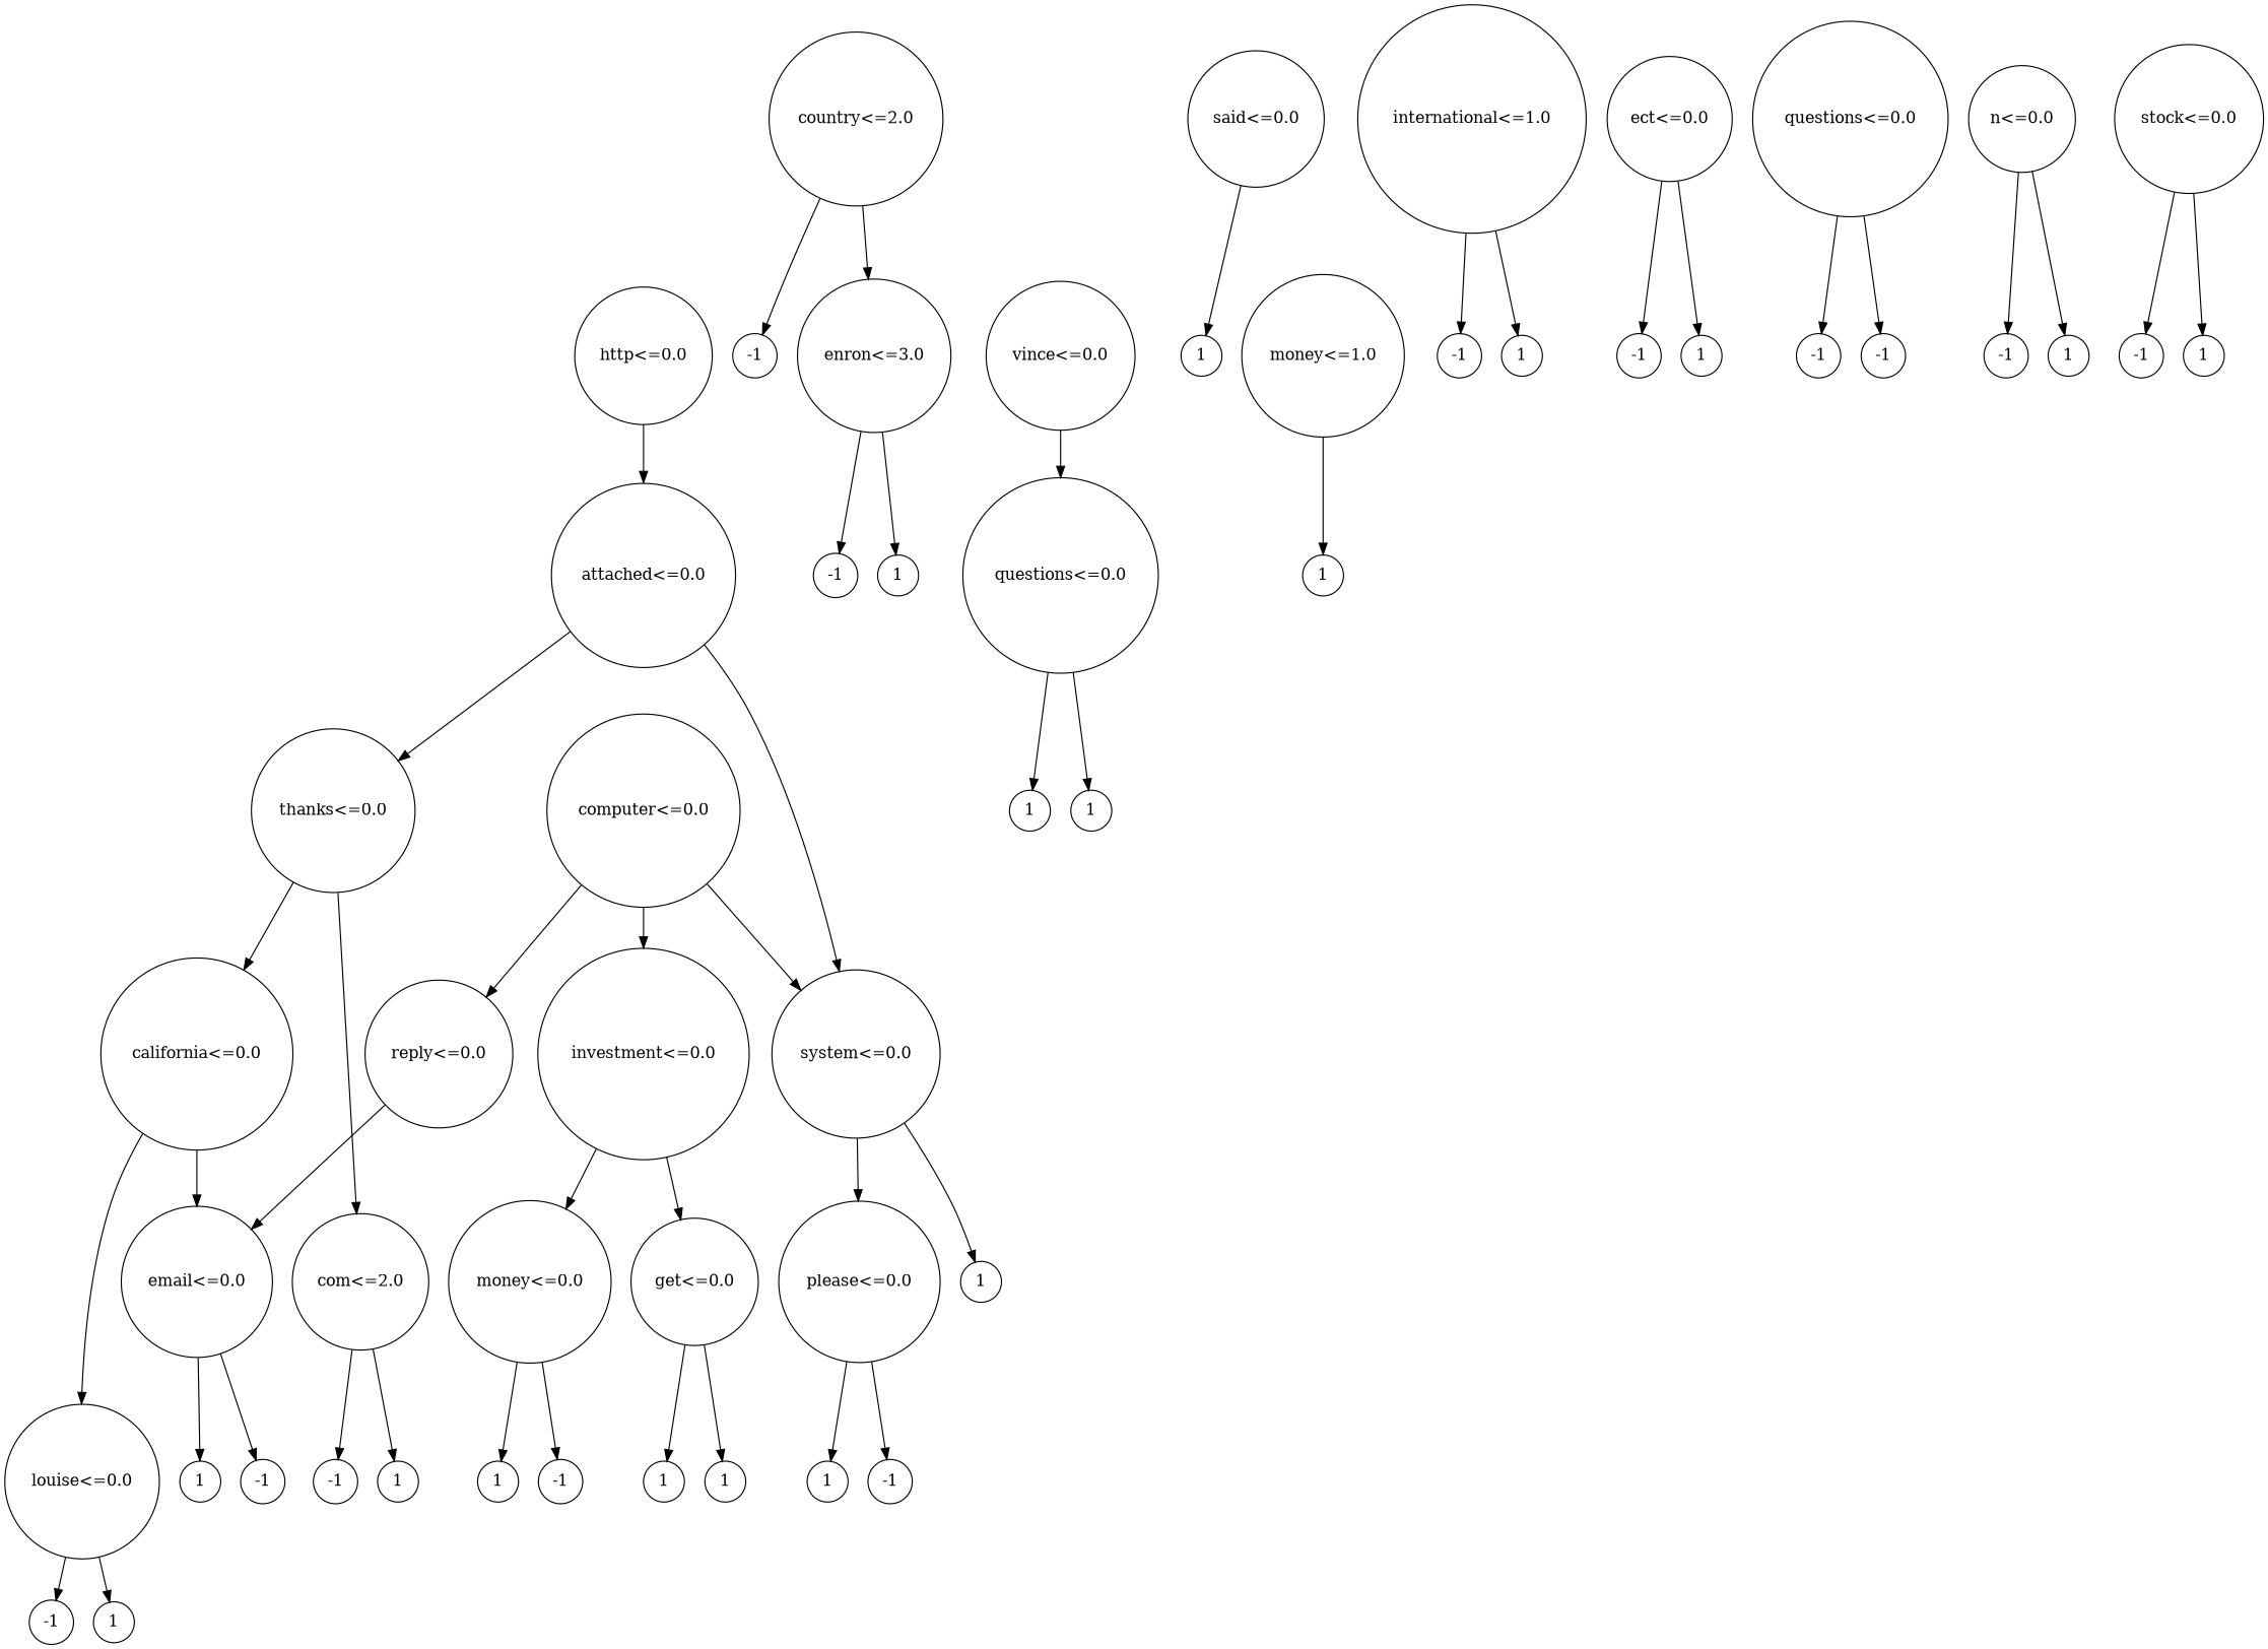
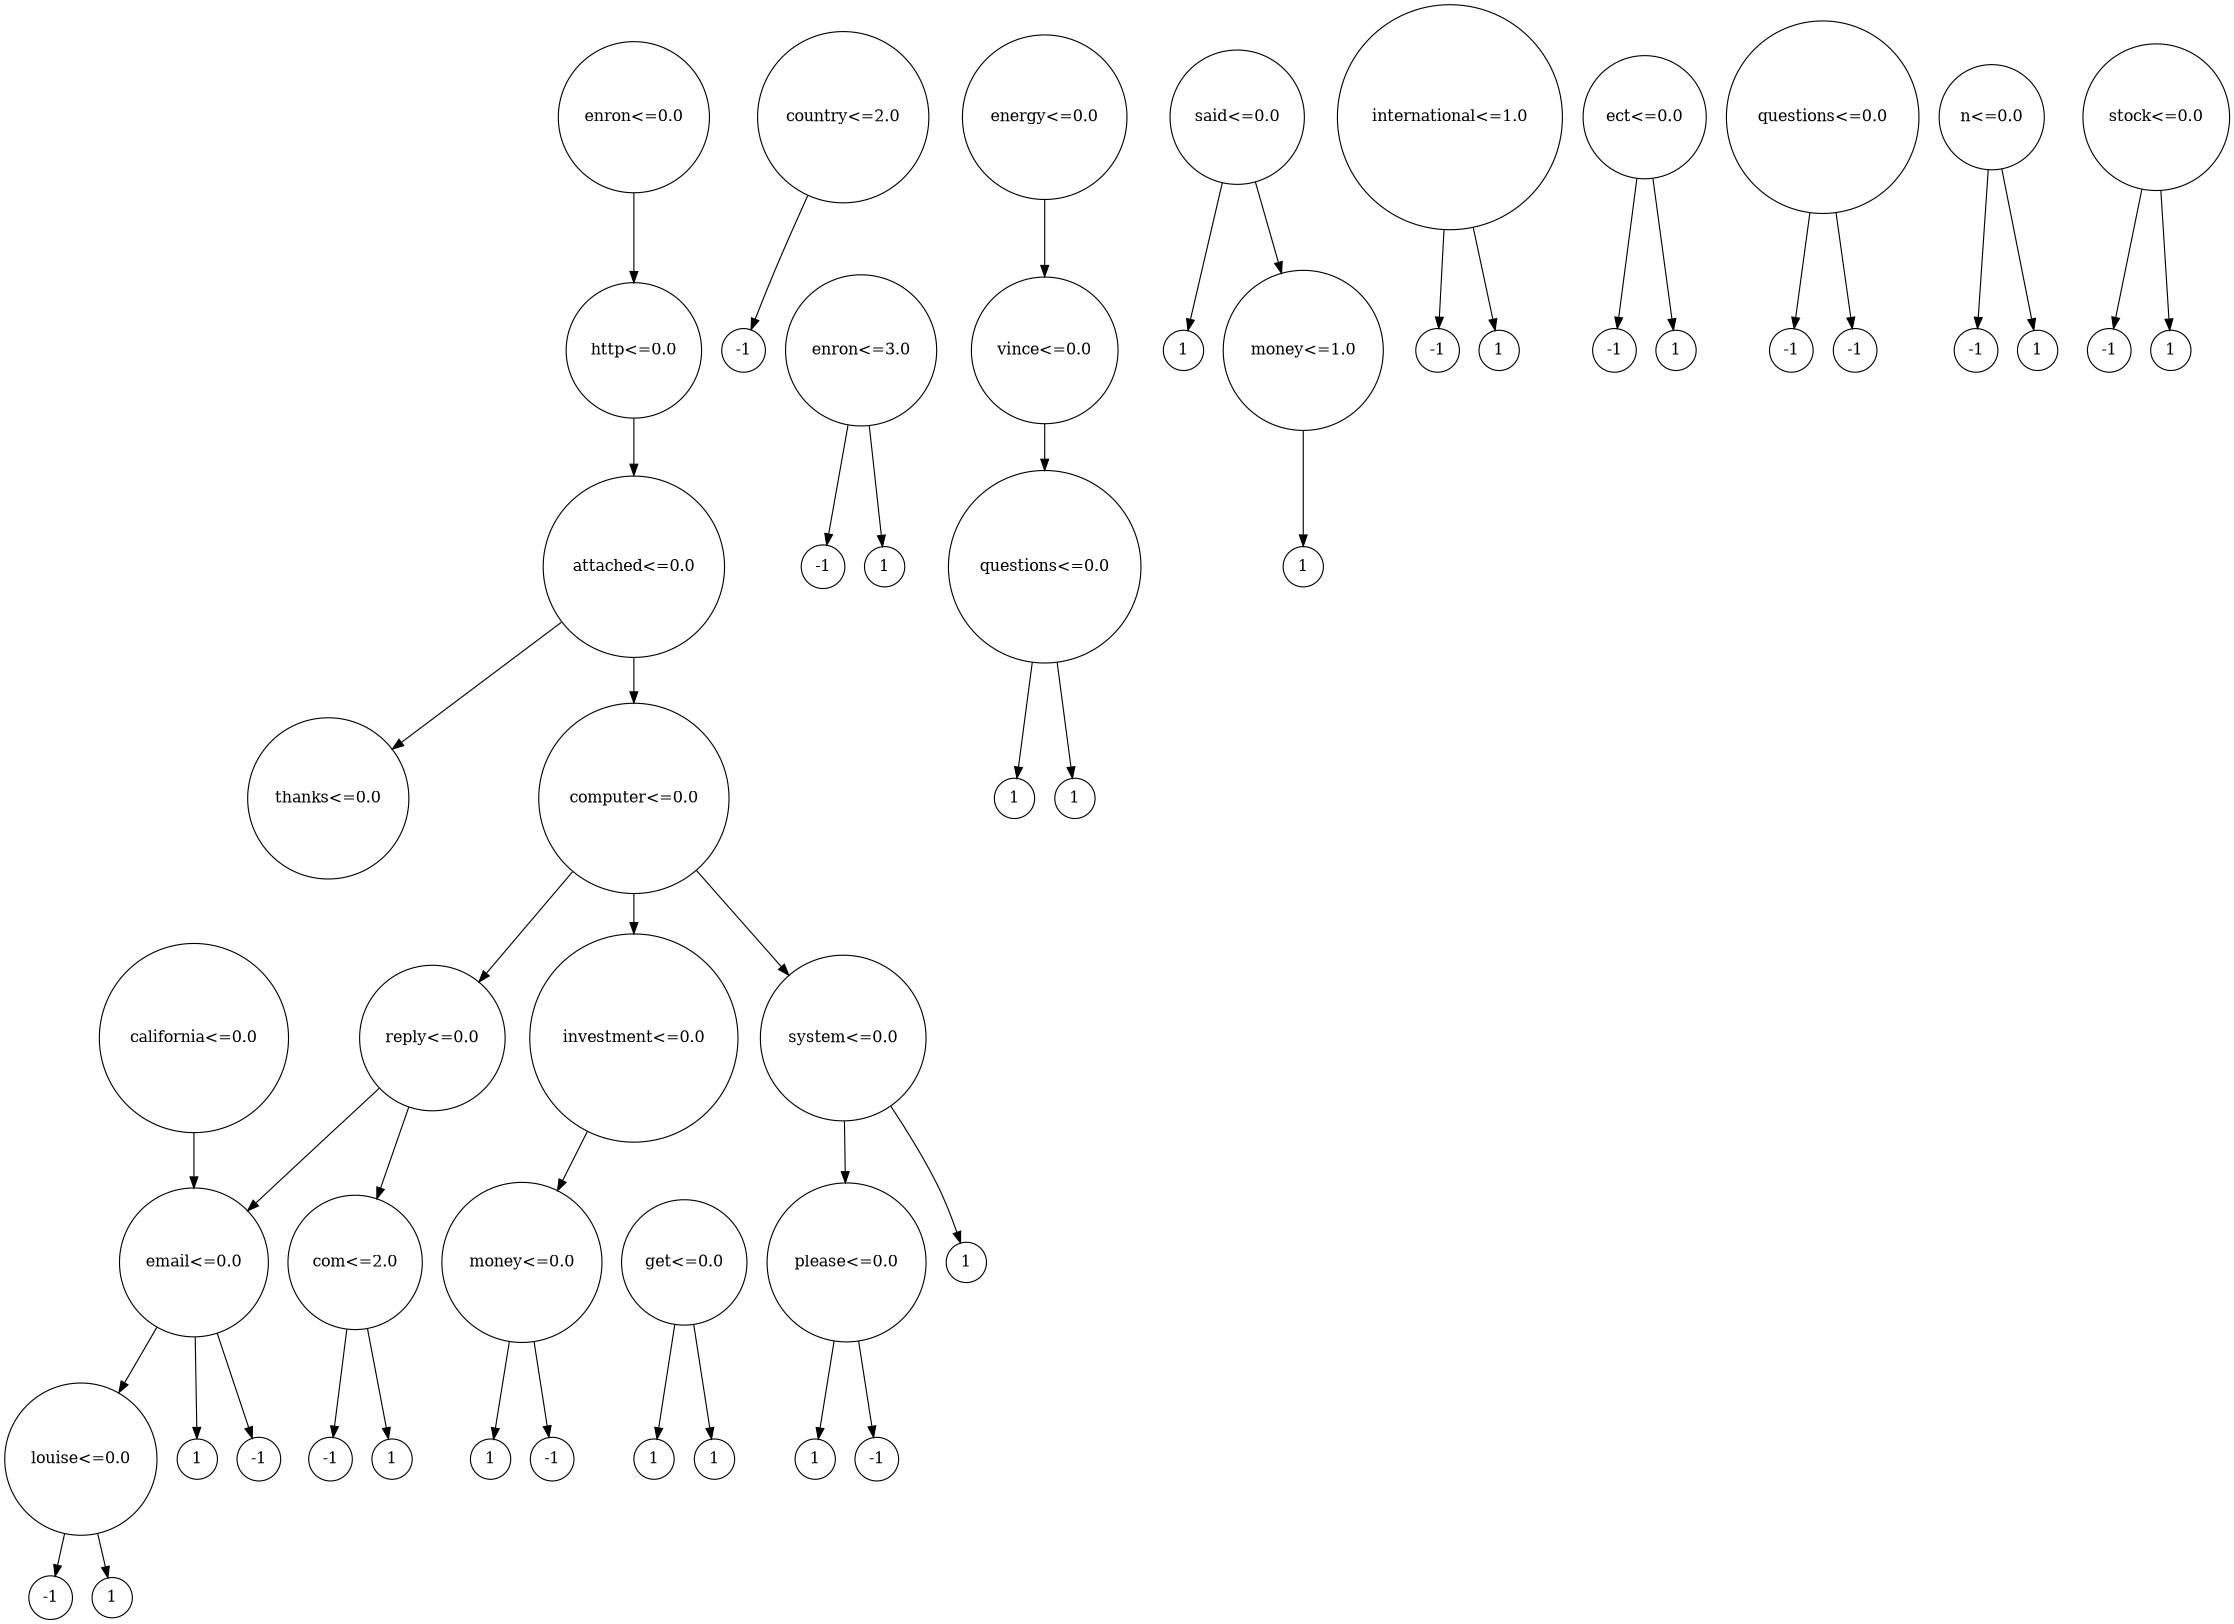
  digraph {
    node [shape=circle]
+   n1 [label="enron<=0.0"]
    n2 [label="http<=0.0"]
    n3 [label="country<=2.0"]
    n4 [label=-1]
    n5 [label="enron<=3.0"]
    n6 [label="attached<=0.0"]
    n7 [label=-1]
    n8 [label=1]
    n9 [label="computer<=0.0"]
    n10 [label="thanks<=0.0"]
    n11 [label="reply<=0.0"]
    n12 [label="system<=0.0"]
    n13 [label="investment<=0.0"]
    n14 [label="california<=0.0"]
+   n15 [label="energy<=0.0"]
    n16 [label="vince<=0.0"]
    n17 [label="said<=0.0"]
    n18 [label=1]
    n19 [label="money<=1.0"]
    n20 [label="com<=2.0"]
    n21 [label="email<=0.0"]
    n22 [label=1]
    n23 [label="please<=0.0"]
    n24 [label="louise<=0.0"]
    n25 [label="get<=0.0"]
    n26 [label="money<=0.0"]
    n27 [label="questions<=0.0"]
    n28 [label=1]
    n29 [label=-1]
    n30 [label=1]
    n31 [label="international<=1.0"]
    n32 [label=-1]
    n33 [label=1]
    n34 [label=-1]
    n35 [label=1]
    n36 [label=-1]
    n37 [label=1]
    n38 [label=-1]
    n39 [label=1]
    n40 [label=1]
    n41 [label=1]
    n42 [label=-1]
    n43 [label=1]
    n44 [label="ect<=0.0"]
    n45 [label=-1]
    n46 [label=1]
    n47 [label="questions<=0.0"]
    n48 [label=-1]
    n49 [label=-1]
    n50 [label="n<=0.0"]
    n51 [label=-1]
    n52 [label=1]
    n53 [label=1]
    n54 [label=1]
    n55 [label="stock<=0.0"]
    n56 [label=-1]
    n57 [label=1]
+   n1 -> n2
    n2 -> n6
    n3 -> n4
-   n3 -> n5
    n5 -> n7
    n5 -> n8
-   n6 -> n12
+   n6 -> n9
    n6 -> n10
    n9 -> n11
    n9 -> n12
    n9 -> n13
-   n10 -> n14
-   n10 -> n20
+   n11 -> n20
    n11 -> n21
    n12 -> n22
    n12 -> n23
-   n13 -> n25
    n13 -> n26
    n14 -> n21
-   n14 -> n24
+   n21 -> n24
+   n15 -> n16
    n16 -> n27
    n17 -> n18
+   n17 -> n19
    n19 -> n28
    n20 -> n29
    n20 -> n30
    n21 -> n36
    n21 -> n37
    n23 -> n34
    n23 -> n35
    n24 -> n38
    n24 -> n39
    n25 -> n40
    n25 -> n41
    n26 -> n42
    n26 -> n43
    n27 -> n53
    n27 -> n54
    n31 -> n32
    n31 -> n33
    n44 -> n45
    n44 -> n46
    n47 -> n48
    n47 -> n49
    n50 -> n51
    n50 -> n52
    n55 -> n56
    n55 -> n57
  }
